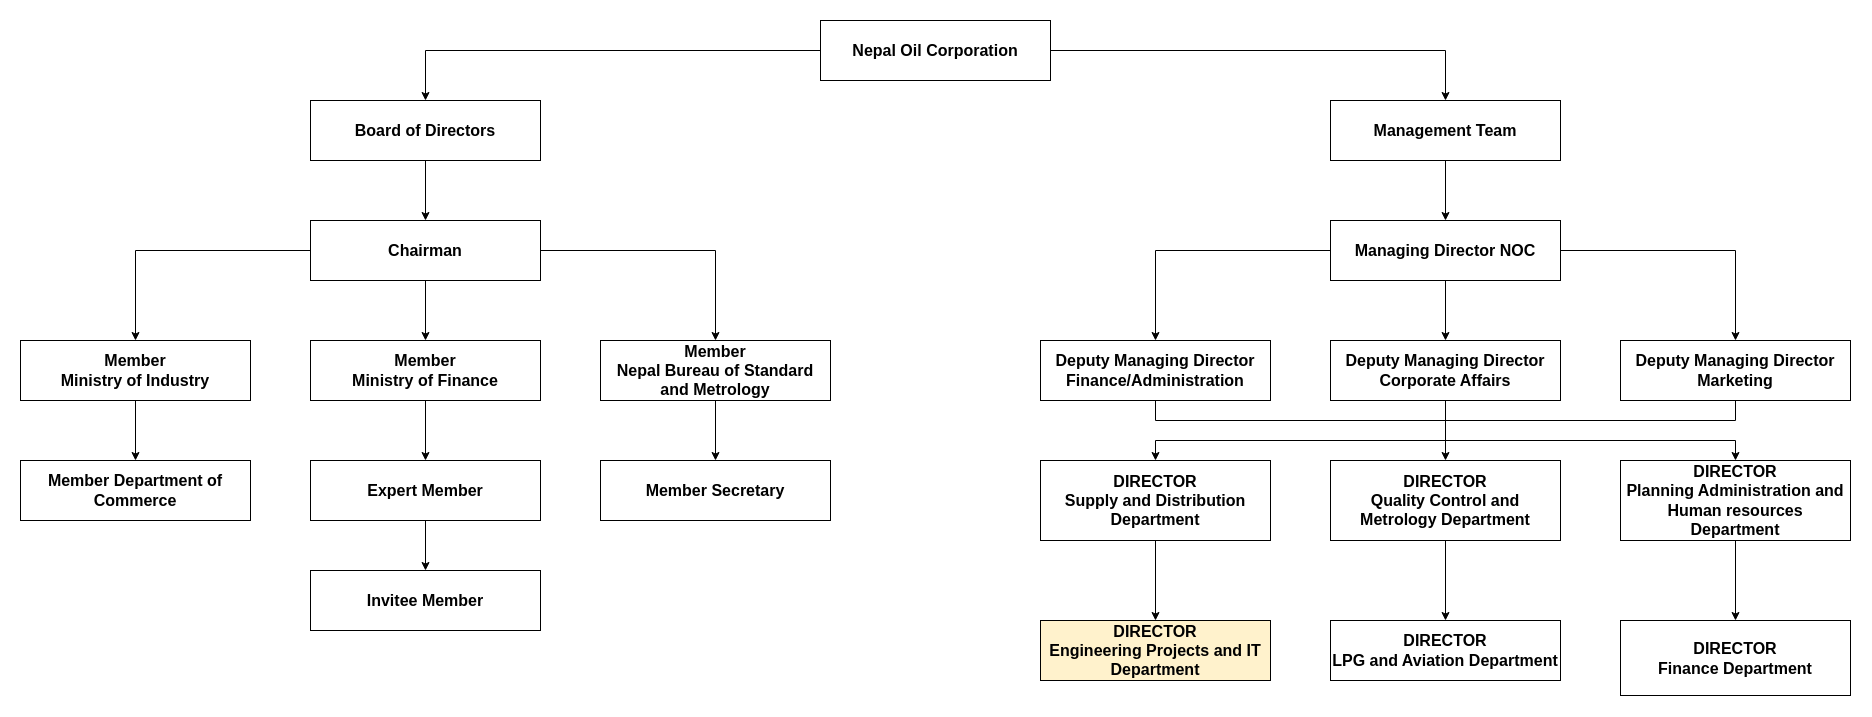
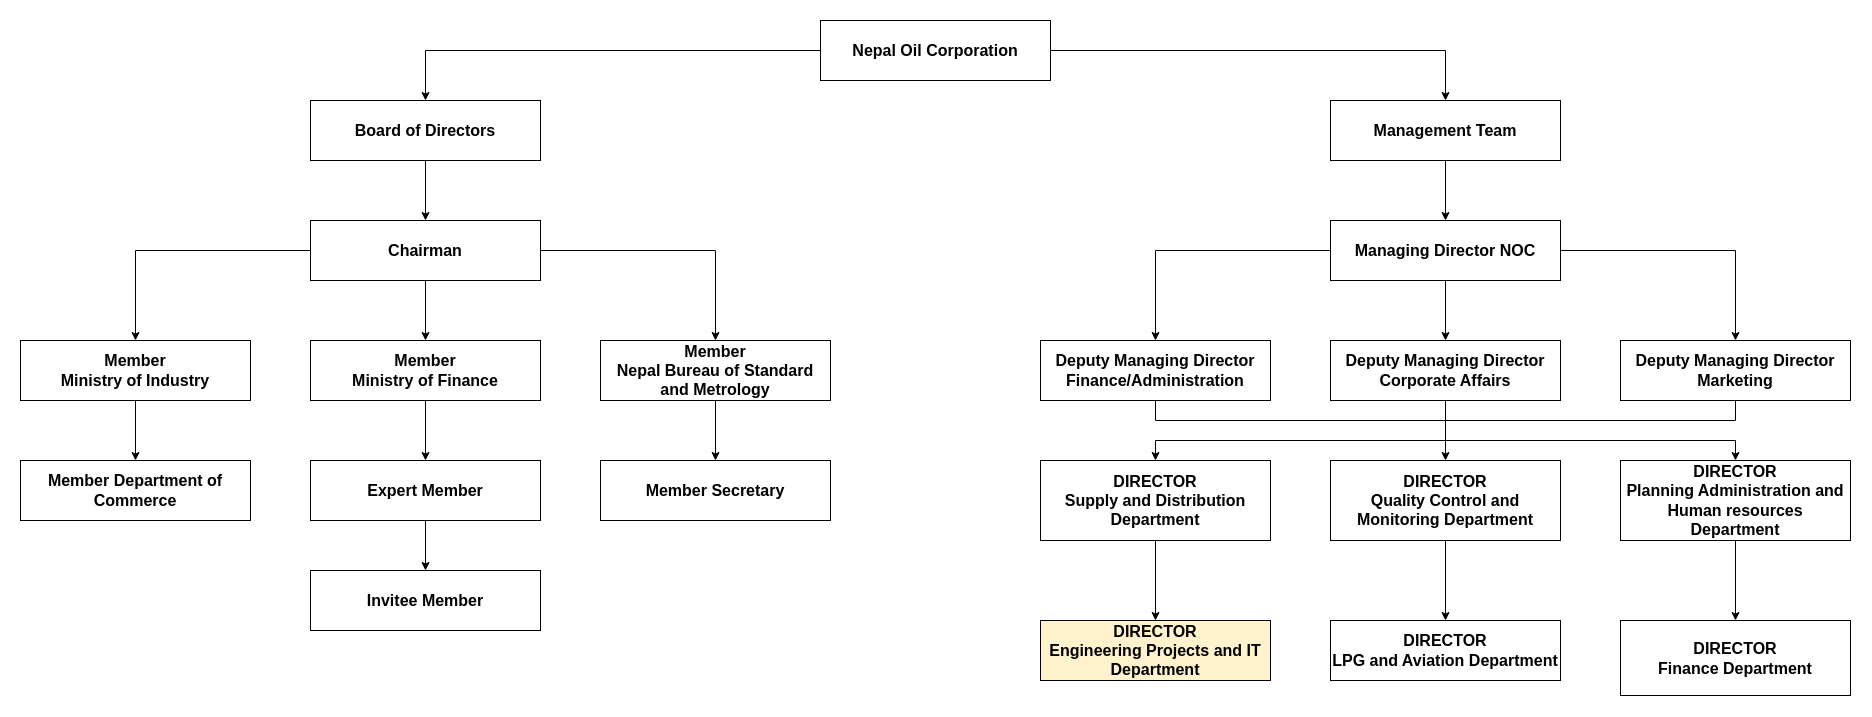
  <mxCell id="0" />
  <mxCell id="1" parent="0" />
  <mxCell id="2" style="edgeStyle=orthogonalEdgeStyle;rounded=0;orthogonalLoop=1;jettySize=auto;html=1;exitX=0.5;exitY=1;exitDx=0;exitDy=0;entryX=0.5;entryY=0;entryDx=0;entryDy=0;" edge="1" parent="1" source="3" target="12"><mxGeometry relative="1" as="geometry" /></mxCell>
  <mxCell id="3" value="&lt;font size=&quot;1&quot; style=&quot;&quot;&gt;&lt;b style=&quot;font-size: 16px;&quot;&gt;Board of Directors&lt;/b&gt;&lt;/font&gt;" style="rounded=0;whiteSpace=wrap;html=1;" vertex="1" parent="1"><mxGeometry x="310" y="100" width="230" height="60" as="geometry" /></mxCell>
  <mxCell id="4" style="edgeStyle=orthogonalEdgeStyle;rounded=0;orthogonalLoop=1;jettySize=auto;html=1;exitX=0;exitY=0.5;exitDx=0;exitDy=0;entryX=0.5;entryY=0;entryDx=0;entryDy=0;" edge="1" parent="1" source="6" target="3"><mxGeometry relative="1" as="geometry" /></mxCell>
  <mxCell id="5" style="edgeStyle=orthogonalEdgeStyle;rounded=0;orthogonalLoop=1;jettySize=auto;html=1;exitX=1;exitY=0.5;exitDx=0;exitDy=0;entryX=0.5;entryY=0;entryDx=0;entryDy=0;" edge="1" parent="1" source="6" target="8"><mxGeometry relative="1" as="geometry" /></mxCell>
  <mxCell id="6" value="&lt;font size=&quot;1&quot; style=&quot;&quot;&gt;&lt;b style=&quot;font-size: 16px;&quot;&gt;Nepal Oil Corporation&lt;/b&gt;&lt;/font&gt;" style="rounded=0;whiteSpace=wrap;html=1;" vertex="1" parent="1"><mxGeometry x="820" y="20" width="230" height="60" as="geometry" /></mxCell>
  <mxCell id="7" style="edgeStyle=orthogonalEdgeStyle;rounded=0;orthogonalLoop=1;jettySize=auto;html=1;exitX=0.5;exitY=1;exitDx=0;exitDy=0;entryX=0.5;entryY=0;entryDx=0;entryDy=0;" edge="1" parent="1" source="8" target="16"><mxGeometry relative="1" as="geometry" /></mxCell>
  <mxCell id="8" value="&lt;font size=&quot;1&quot; style=&quot;&quot;&gt;&lt;b style=&quot;font-size: 16px;&quot;&gt;Management Team&lt;/b&gt;&lt;/font&gt;" style="rounded=0;whiteSpace=wrap;html=1;" vertex="1" parent="1"><mxGeometry x="1330" y="100" width="230" height="60" as="geometry" /></mxCell>
  <mxCell id="9" style="edgeStyle=orthogonalEdgeStyle;rounded=0;orthogonalLoop=1;jettySize=auto;html=1;exitX=0;exitY=0.5;exitDx=0;exitDy=0;entryX=0.5;entryY=0;entryDx=0;entryDy=0;" edge="1" parent="1" source="12" target="20"><mxGeometry relative="1" as="geometry" /></mxCell>
  <mxCell id="10" style="edgeStyle=orthogonalEdgeStyle;rounded=0;orthogonalLoop=1;jettySize=auto;html=1;exitX=0.5;exitY=1;exitDx=0;exitDy=0;entryX=0.5;entryY=0;entryDx=0;entryDy=0;" edge="1" parent="1" source="12" target="18"><mxGeometry relative="1" as="geometry" /></mxCell>
  <mxCell id="11" style="edgeStyle=orthogonalEdgeStyle;rounded=0;orthogonalLoop=1;jettySize=auto;html=1;exitX=1;exitY=0.5;exitDx=0;exitDy=0;entryX=0.5;entryY=0;entryDx=0;entryDy=0;" edge="1" parent="1" source="12" target="22"><mxGeometry relative="1" as="geometry" /></mxCell>
  <mxCell id="12" value="&lt;font size=&quot;1&quot; style=&quot;&quot;&gt;&lt;b style=&quot;font-size: 16px;&quot;&gt;Chairman&lt;/b&gt;&lt;/font&gt;" style="rounded=0;whiteSpace=wrap;html=1;" vertex="1" parent="1"><mxGeometry x="310" y="220" width="230" height="60" as="geometry" /></mxCell>
  <mxCell id="13" style="edgeStyle=orthogonalEdgeStyle;rounded=0;orthogonalLoop=1;jettySize=auto;html=1;exitX=0;exitY=0.5;exitDx=0;exitDy=0;entryX=0.5;entryY=0;entryDx=0;entryDy=0;" edge="1" parent="1" source="16" target="30"><mxGeometry relative="1" as="geometry" /></mxCell>
  <mxCell id="14" style="edgeStyle=orthogonalEdgeStyle;rounded=0;orthogonalLoop=1;jettySize=auto;html=1;exitX=0.5;exitY=1;exitDx=0;exitDy=0;entryX=0.5;entryY=0;entryDx=0;entryDy=0;" edge="1" parent="1" source="16" target="29"><mxGeometry relative="1" as="geometry" /></mxCell>
  <mxCell id="15" style="edgeStyle=orthogonalEdgeStyle;rounded=0;orthogonalLoop=1;jettySize=auto;html=1;exitX=1;exitY=0.5;exitDx=0;exitDy=0;entryX=0.5;entryY=0;entryDx=0;entryDy=0;" edge="1" parent="1" source="16" target="31"><mxGeometry relative="1" as="geometry" /></mxCell>
  <mxCell id="16" value="&lt;font size=&quot;1&quot; style=&quot;&quot;&gt;&lt;b style=&quot;font-size: 16px;&quot;&gt;Managing Director NOC&lt;/b&gt;&lt;/font&gt;" style="rounded=0;whiteSpace=wrap;html=1;" vertex="1" parent="1"><mxGeometry x="1330" y="220" width="230" height="60" as="geometry" /></mxCell>
  <mxCell id="17" style="edgeStyle=orthogonalEdgeStyle;rounded=0;orthogonalLoop=1;jettySize=auto;html=1;exitX=0.5;exitY=1;exitDx=0;exitDy=0;entryX=0.5;entryY=0;entryDx=0;entryDy=0;" edge="1" parent="1" source="18" target="24"><mxGeometry relative="1" as="geometry" /></mxCell>
  <mxCell id="18" value="&lt;font style=&quot;font-size: 16px;&quot;&gt;&lt;b&gt;Member&lt;/b&gt;&lt;/font&gt;&lt;div style=&quot;font-size: 16px;&quot;&gt;&lt;font style=&quot;font-size: 16px;&quot;&gt;&lt;b&gt;Ministry of Finance&lt;/b&gt;&lt;/font&gt;&lt;/div&gt;" style="rounded=0;whiteSpace=wrap;html=1;" vertex="1" parent="1"><mxGeometry x="310" y="340" width="230" height="60" as="geometry" /></mxCell>
  <mxCell id="19" style="edgeStyle=orthogonalEdgeStyle;rounded=0;orthogonalLoop=1;jettySize=auto;html=1;exitX=0.5;exitY=1;exitDx=0;exitDy=0;entryX=0.5;entryY=0;entryDx=0;entryDy=0;" edge="1" parent="1" source="20" target="25"><mxGeometry relative="1" as="geometry" /></mxCell>
  <mxCell id="20" value="&lt;font style=&quot;font-size: 16px;&quot;&gt;&lt;b&gt;Member&lt;/b&gt;&lt;/font&gt;&lt;div style=&quot;font-size: 16px;&quot;&gt;&lt;font style=&quot;font-size: 16px;&quot;&gt;&lt;b&gt;Ministry of Industry&lt;/b&gt;&lt;/font&gt;&lt;/div&gt;" style="rounded=0;whiteSpace=wrap;html=1;" vertex="1" parent="1"><mxGeometry x="20" y="340" width="230" height="60" as="geometry" /></mxCell>
  <mxCell id="21" style="edgeStyle=orthogonalEdgeStyle;rounded=0;orthogonalLoop=1;jettySize=auto;html=1;exitX=0.5;exitY=1;exitDx=0;exitDy=0;entryX=0.5;entryY=0;entryDx=0;entryDy=0;" edge="1" parent="1" source="22" target="26"><mxGeometry relative="1" as="geometry" /></mxCell>
  <mxCell id="22" value="&lt;font style=&quot;font-size: 16px;&quot;&gt;&lt;b&gt;Member&lt;/b&gt;&lt;/font&gt;&lt;div style=&quot;font-size: 16px;&quot;&gt;&lt;font style=&quot;font-size: 16px;&quot;&gt;&lt;b&gt;Nepal Bureau of Standard and Metrology&lt;/b&gt;&lt;/font&gt;&lt;/div&gt;" style="rounded=0;whiteSpace=wrap;html=1;" vertex="1" parent="1"><mxGeometry x="600" y="340" width="230" height="60" as="geometry" /></mxCell>
  <mxCell id="23" style="edgeStyle=orthogonalEdgeStyle;rounded=0;orthogonalLoop=1;jettySize=auto;html=1;exitX=0.5;exitY=1;exitDx=0;exitDy=0;entryX=0.5;entryY=0;entryDx=0;entryDy=0;" edge="1" parent="1" source="24" target="27"><mxGeometry relative="1" as="geometry" /></mxCell>
  <mxCell id="24" value="&lt;font size=&quot;1&quot; style=&quot;&quot;&gt;&lt;b style=&quot;font-size: 16px;&quot;&gt;Expert Member&lt;/b&gt;&lt;/font&gt;" style="rounded=0;whiteSpace=wrap;html=1;" vertex="1" parent="1"><mxGeometry x="310" y="460" width="230" height="60" as="geometry" /></mxCell>
  <mxCell id="25" value="&lt;font style=&quot;font-size: 16px;&quot;&gt;&lt;b&gt;Member Department of Commerce&lt;/b&gt;&lt;/font&gt;" style="rounded=0;whiteSpace=wrap;html=1;" vertex="1" parent="1"><mxGeometry x="20" y="460" width="230" height="60" as="geometry" /></mxCell>
  <mxCell id="26" value="&lt;font size=&quot;1&quot; style=&quot;&quot;&gt;&lt;b style=&quot;font-size: 16px;&quot;&gt;Member Secretary&lt;/b&gt;&lt;/font&gt;" style="rounded=0;whiteSpace=wrap;html=1;" vertex="1" parent="1"><mxGeometry x="600" y="460" width="230" height="60" as="geometry" /></mxCell>
  <mxCell id="27" value="&lt;font style=&quot;font-size: 16px;&quot;&gt;&lt;b&gt;Invitee Member&lt;/b&gt;&lt;/font&gt;" style="rounded=0;whiteSpace=wrap;html=1;" vertex="1" parent="1"><mxGeometry x="310" y="570" width="230" height="60" as="geometry" /></mxCell>
  <mxCell id="28" style="edgeStyle=orthogonalEdgeStyle;rounded=0;orthogonalLoop=1;jettySize=auto;html=1;exitX=0.5;exitY=1;exitDx=0;exitDy=0;entryX=0.5;entryY=0;entryDx=0;entryDy=0;" edge="1" parent="1" source="29" target="33"><mxGeometry relative="1" as="geometry" /></mxCell>
  <mxCell id="29" value="&lt;font size=&quot;1&quot; style=&quot;&quot;&gt;&lt;b style=&quot;font-size: 16px;&quot;&gt;Deputy Managing Director Corporate Affairs&lt;/b&gt;&lt;/font&gt;" style="rounded=0;whiteSpace=wrap;html=1;" vertex="1" parent="1"><mxGeometry x="1330" y="340" width="230" height="60" as="geometry" /></mxCell>
  <mxCell id="30" value="&lt;font size=&quot;1&quot; style=&quot;&quot;&gt;&lt;b style=&quot;font-size: 16px;&quot;&gt;Deputy Managing Director Finance/Administration&lt;/b&gt;&lt;/font&gt;" style="rounded=0;whiteSpace=wrap;html=1;" vertex="1" parent="1"><mxGeometry x="1040" y="340" width="230" height="60" as="geometry" /></mxCell>
  <mxCell id="31" value="&lt;font size=&quot;1&quot; style=&quot;&quot;&gt;&lt;b style=&quot;font-size: 16px;&quot;&gt;Deputy Managing Director Marketing&lt;/b&gt;&lt;/font&gt;" style="rounded=0;whiteSpace=wrap;html=1;" vertex="1" parent="1"><mxGeometry x="1620" y="340" width="230" height="60" as="geometry" /></mxCell>
  <mxCell id="32" style="edgeStyle=orthogonalEdgeStyle;rounded=0;orthogonalLoop=1;jettySize=auto;html=1;exitX=0.5;exitY=1;exitDx=0;exitDy=0;entryX=0.5;entryY=0;entryDx=0;entryDy=0;" edge="1" parent="1" source="33" target="38"><mxGeometry relative="1" as="geometry" /></mxCell>
- <mxCell id="33" value="&lt;b style=&quot;font-size: 16px;&quot;&gt;&lt;font style=&quot;font-size: 16px;&quot;&gt;DIRECTOR&lt;/font&gt;&lt;/b&gt;&lt;div style=&quot;font-size: 16px;&quot;&gt;&lt;b style=&quot;&quot;&gt;&lt;font style=&quot;font-size: 16px;&quot;&gt;Quality Control and Metrology Department&lt;/font&gt;&lt;/b&gt;&lt;/div&gt;" style="rounded=0;whiteSpace=wrap;html=1;" vertex="1" parent="1"><mxGeometry x="1330" y="460" width="230" height="80" as="geometry" /></mxCell>
+ <mxCell id="33" value="&lt;b style=&quot;font-size: 16px;&quot;&gt;&lt;font style=&quot;font-size: 16px;&quot;&gt;DIRECTOR&lt;/font&gt;&lt;/b&gt;&lt;div style=&quot;font-size: 16px;&quot;&gt;&lt;b style=&quot;&quot;&gt;&lt;font style=&quot;font-size: 16px;&quot;&gt;Quality Control and Monitoring Department&lt;/font&gt;&lt;/b&gt;&lt;/div&gt;" style="rounded=0;whiteSpace=wrap;html=1;" vertex="1" parent="1"><mxGeometry x="1330" y="460" width="230" height="80" as="geometry" /></mxCell>
  <mxCell id="34" style="edgeStyle=orthogonalEdgeStyle;rounded=0;orthogonalLoop=1;jettySize=auto;html=1;exitX=0.5;exitY=1;exitDx=0;exitDy=0;entryX=0.5;entryY=0;entryDx=0;entryDy=0;" edge="1" parent="1" source="35" target="39"><mxGeometry relative="1" as="geometry" /></mxCell>
  <mxCell id="35" value="&lt;font style=&quot;font-size: 16px;&quot;&gt;&lt;b&gt;DIRECTOR&lt;/b&gt;&lt;/font&gt;&lt;div style=&quot;font-size: 16px;&quot;&gt;&lt;font style=&quot;font-size: 16px;&quot;&gt;&lt;b&gt;Supply and Distribution Department&lt;/b&gt;&lt;/font&gt;&lt;/div&gt;" style="rounded=0;whiteSpace=wrap;html=1;" vertex="1" parent="1"><mxGeometry x="1040" y="460" width="230" height="80" as="geometry" /></mxCell>
  <mxCell id="36" style="edgeStyle=orthogonalEdgeStyle;rounded=0;orthogonalLoop=1;jettySize=auto;html=1;exitX=0.5;exitY=1;exitDx=0;exitDy=0;entryX=0.5;entryY=0;entryDx=0;entryDy=0;" edge="1" parent="1" source="37" target="40"><mxGeometry relative="1" as="geometry" /></mxCell>
  <mxCell id="37" value="&lt;b style=&quot;font-size: 16px;&quot;&gt;&lt;font style=&quot;font-size: 16px;&quot;&gt;DIRECTOR&lt;/font&gt;&lt;/b&gt;&lt;div style=&quot;font-size: 16px;&quot;&gt;&lt;b style=&quot;&quot;&gt;&lt;font style=&quot;font-size: 16px;&quot;&gt;Planning Administration and Human resources Department&lt;/font&gt;&lt;/b&gt;&lt;/div&gt;" style="rounded=0;whiteSpace=wrap;html=1;" vertex="1" parent="1"><mxGeometry x="1620" y="460" width="230" height="80" as="geometry" /></mxCell>
  <mxCell id="38" value="&lt;b style=&quot;font-size: 16px;&quot;&gt;&lt;font style=&quot;font-size: 16px;&quot;&gt;DIRECTOR&lt;/font&gt;&lt;/b&gt;&lt;div style=&quot;font-size: 16px;&quot;&gt;&lt;b style=&quot;&quot;&gt;&lt;font style=&quot;font-size: 16px;&quot;&gt;LPG and Aviation Department&lt;/font&gt;&lt;/b&gt;&lt;/div&gt;" style="rounded=0;whiteSpace=wrap;html=1;" vertex="1" parent="1"><mxGeometry x="1330" y="620" width="230" height="60" as="geometry" /></mxCell>
  <mxCell id="39" value="&lt;b style=&quot;font-size: 16px;&quot;&gt;&lt;font style=&quot;font-size: 16px;&quot;&gt;DIRECTOR&lt;/font&gt;&lt;/b&gt;&lt;div style=&quot;font-size: 16px;&quot;&gt;&lt;b style=&quot;&quot;&gt;&lt;font style=&quot;font-size: 16px;&quot;&gt;Engineering Projects and IT Department&lt;/font&gt;&lt;/b&gt;&lt;/div&gt;" style="rounded=0;whiteSpace=wrap;html=1;fillColor=#fff2cc;" vertex="1" parent="1"><mxGeometry x="1040" y="620" width="230" height="60" as="geometry" /></mxCell>
  <mxCell id="40" value="&lt;b style=&quot;font-size: 16px;&quot;&gt;&lt;font style=&quot;font-size: 16px;&quot;&gt;DIRECTOR&lt;/font&gt;&lt;/b&gt;&lt;div style=&quot;font-size: 16px;&quot;&gt;&lt;b style=&quot;&quot;&gt;&lt;font style=&quot;font-size: 16px;&quot;&gt;Finance Department&lt;/font&gt;&lt;/b&gt;&lt;/div&gt;" style="rounded=0;whiteSpace=wrap;html=1;" vertex="1" parent="1"><mxGeometry x="1620" y="620" width="230" height="75" as="geometry" /></mxCell>
  <mxCell id="41" value="" style="endArrow=none;html=1;rounded=0;exitX=0.5;exitY=1;exitDx=0;exitDy=0;entryX=0.5;entryY=1;entryDx=0;entryDy=0;" edge="1" parent="1" source="30" target="31"><mxGeometry width="50" height="50" relative="1" as="geometry"><mxPoint x="1500" y="320" as="sourcePoint" /><mxPoint x="1750" y="420" as="targetPoint" /><Array as="points"><mxPoint x="1155" y="420" /><mxPoint x="1735" y="420" /></Array></mxGeometry></mxCell>
  <mxCell id="42" value="" style="endArrow=classic;startArrow=classic;html=1;rounded=0;exitX=0.5;exitY=0;exitDx=0;exitDy=0;entryX=0.5;entryY=0;entryDx=0;entryDy=0;" edge="1" parent="1" source="35" target="37"><mxGeometry width="50" height="50" relative="1" as="geometry"><mxPoint x="1480" y="390" as="sourcePoint" /><mxPoint x="1740" y="440" as="targetPoint" /><Array as="points"><mxPoint x="1155" y="440" /><mxPoint x="1735" y="440" /></Array></mxGeometry></mxCell>
